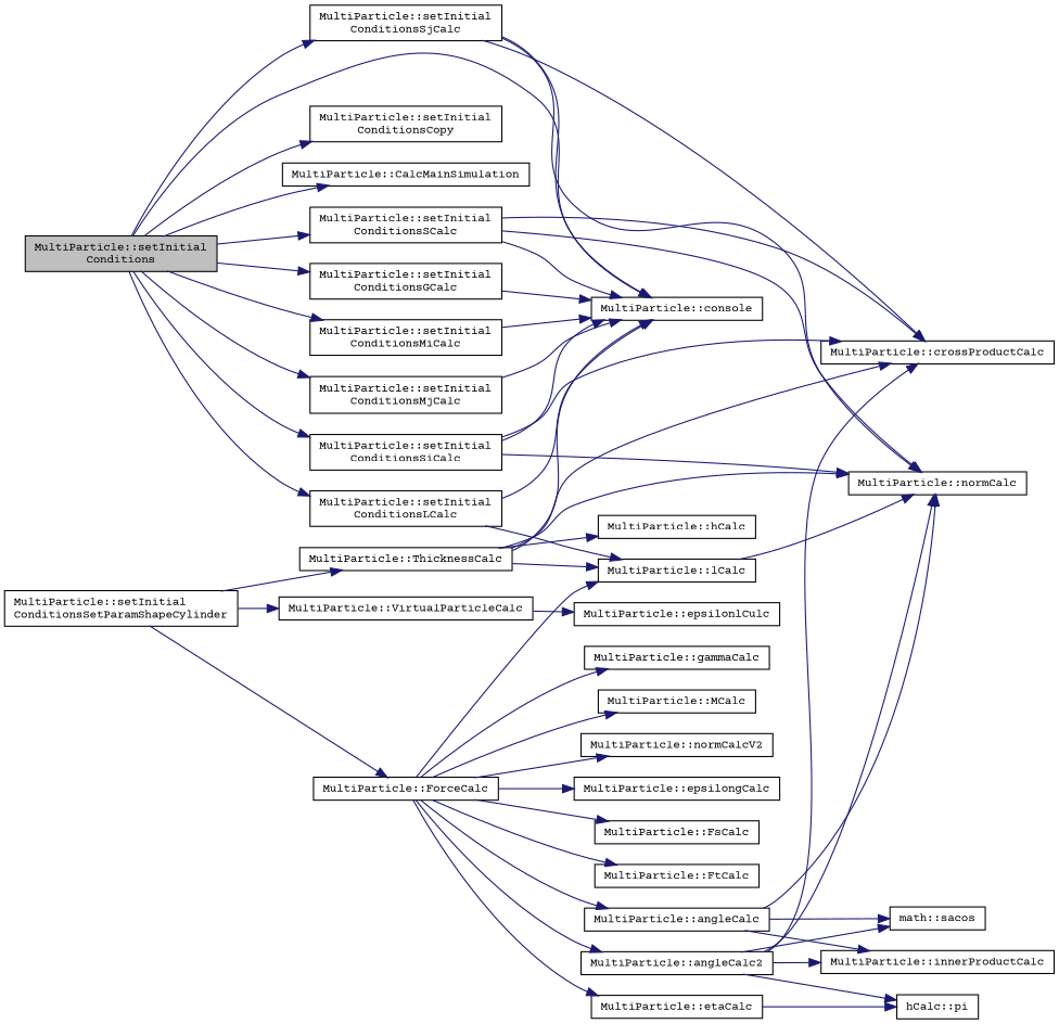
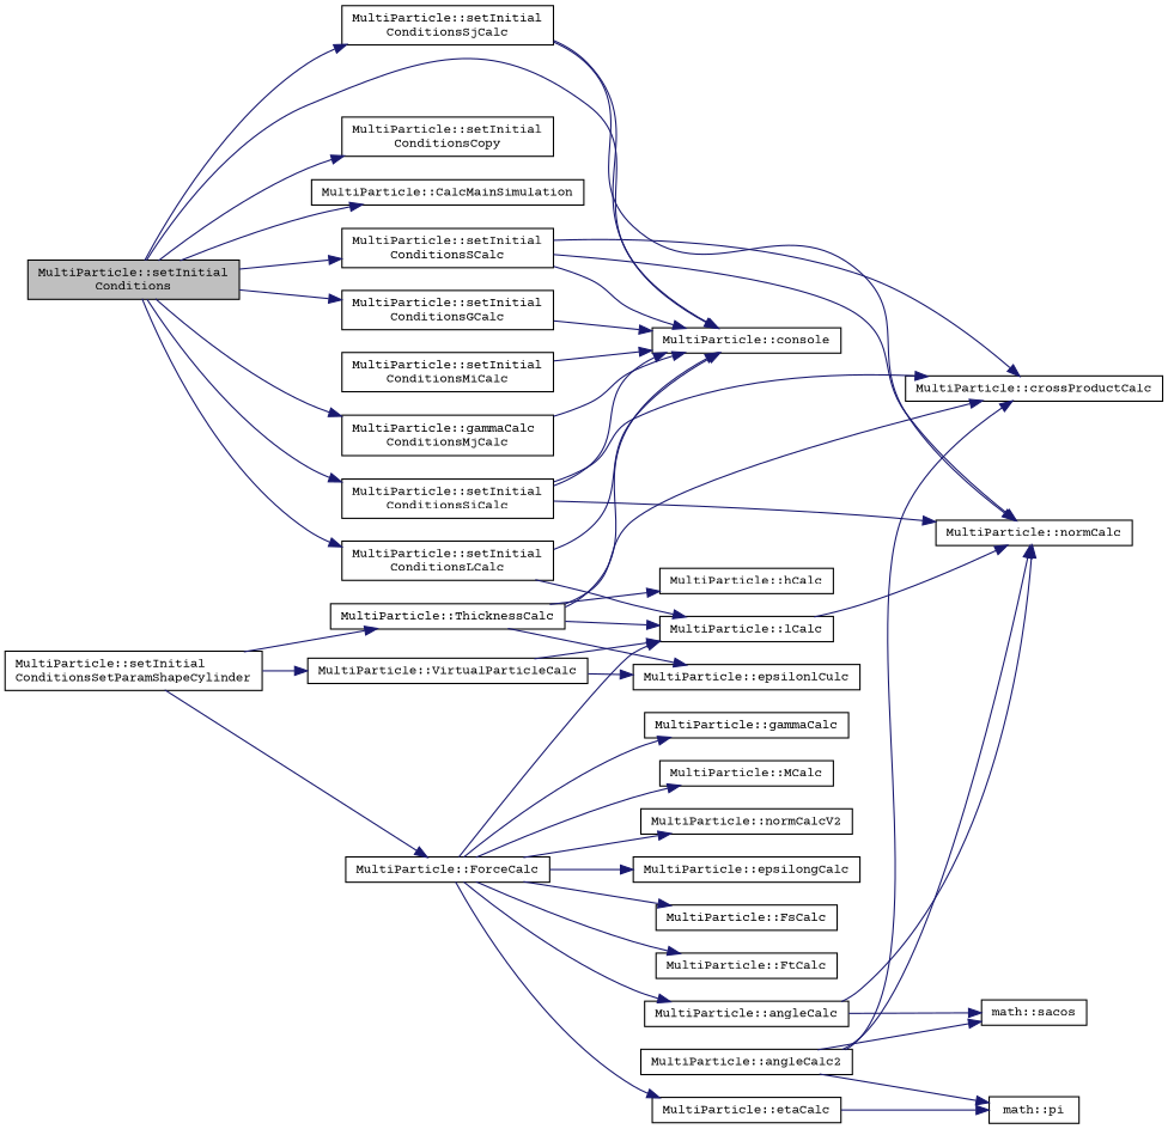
  digraph {
    fontname="Courier Prime"
    rankdir=LR
    node [color=black fillcolor=white fontname="Courier Prime" fontsize=10 shape=record style=filled]
    edge [color=midnightblue fontname="Courier Prime" fontsize=10 labelfontname=Helvetica labelfontsize=10 style=solid]
    n1 [fillcolor=grey75 fontcolor=black height=0.2 label="MultiParticle::setInitial\lConditions" width=0.4]
    n2 [height=0.2 label="MultiParticle::CalcMainSimulation" width=0.4]
    n3 [height=0.2 label="MultiParticle::console" width=0.4]
    n4 [height=0.2 label="MultiParticle::setInitial\lConditionsCopy" width=0.4]
    n5 [height=0.2 label="MultiParticle::setInitial\lConditionsGCalc" width=0.4]
    n6 [height=0.2 label="MultiParticle::setInitial\lConditionsLCalc" width=0.4]
    n7 [height=0.2 label="MultiParticle::setInitial\lConditionsMiCalc" width=0.4]
-   n8 [height=0.2 label="MultiParticle::setInitial\lConditionsMjCalc" width=0.4]
+   n8 [height=0.2 label="MultiParticle::gammaCalc\lConditionsMjCalc" width=0.4]
    n9 [height=0.2 label="MultiParticle::setInitial\lConditionsSCalc" width=0.4]
    n10 [height=0.2 label="MultiParticle::setInitial\lConditionsSiCalc" width=0.4]
    n11 [height=0.2 label="MultiParticle::setInitial\lConditionsSjCalc" width=0.4]
    n12 [height=0.2 label="MultiParticle::lCalc" width=0.4]
    n13 [height=0.2 label="MultiParticle::normCalc" width=0.4]
    n14 [height=0.2 label="MultiParticle::crossProductCalc" width=0.4]
    n15 [height=0.2 label="MultiParticle::setInitial\lConditionsSetParamShapeCylinder" width=0.4]
    n16 [height=0.2 label="MultiParticle::ForceCalc" width=0.4]
    n17 [height=0.2 label="MultiParticle::ThicknessCalc" width=0.4]
    n18 [height=0.2 label="MultiParticle::VirtualParticleCalc" width=0.4]
    n19 [height=0.2 label="MultiParticle::angleCalc" width=0.4]
    n20 [height=0.2 label="MultiParticle::angleCalc2" width=0.4]
    n21 [height=0.2 label="MultiParticle::epsilongCalc" width=0.4]
    n22 [height=0.2 label="MultiParticle::etaCalc" width=0.4]
    n23 [height=0.2 label="MultiParticle::FsCalc" width=0.4]
    n24 [height=0.2 label="MultiParticle::FtCalc" width=0.4]
    n25 [height=0.2 label="MultiParticle::gammaCalc" width=0.4]
    n26 [height=0.2 label="MultiParticle::MCalc" width=0.4]
    n27 [height=0.2 label="MultiParticle::normCalcV2" width=0.4]
    n28 [height=0.2 label="MultiParticle::hCalc" width=0.4]
    n29 [height=0.2 label="MultiParticle::epsilonlCulc" width=0.4]
-   n30 [height=0.2 label="MultiParticle::innerProductCalc" width=0.4]
    n31 [height=0.2 label="math::sacos" width=0.4]
-   n32 [height=0.2 label="hCalc::pi" width=0.4]
+   n32 [height=0.2 label="math::pi" width=0.4]
    n1 -> n2
    n1 -> n3
    n1 -> n4
    n1 -> n5
    n1 -> n6
-   n1 -> n7
    n1 -> n8
    n1 -> n9
    n1 -> n10
    n1 -> n11
    n5 -> n3
    n6 -> n3
    n6 -> n12
    n7 -> n3
    n8 -> n3
    n9 -> n3
    n9 -> n13
    n9 -> n14
    n10 -> n3
    n10 -> n13
    n10 -> n14
    n11 -> n3
    n11 -> n13
-   n11 -> n14
    n12 -> n13
    n15 -> n16
    n15 -> n17
    n15 -> n18
    n16 -> n12
    n16 -> n19
-   n16 -> n20
    n16 -> n21
    n16 -> n22
    n16 -> n23
    n16 -> n24
    n16 -> n25
    n16 -> n26
    n16 -> n27
    n17 -> n3
    n17 -> n12
-   n17 -> n13
+   n17 -> n29
    n17 -> n14
    n17 -> n28
+   n18 -> n12
    n18 -> n29
    n19 -> n13
-   n19 -> n30
    n19 -> n31
    n20 -> n13
    n20 -> n14
-   n20 -> n30
    n20 -> n31
    n20 -> n32
    n22 -> n32
  }
